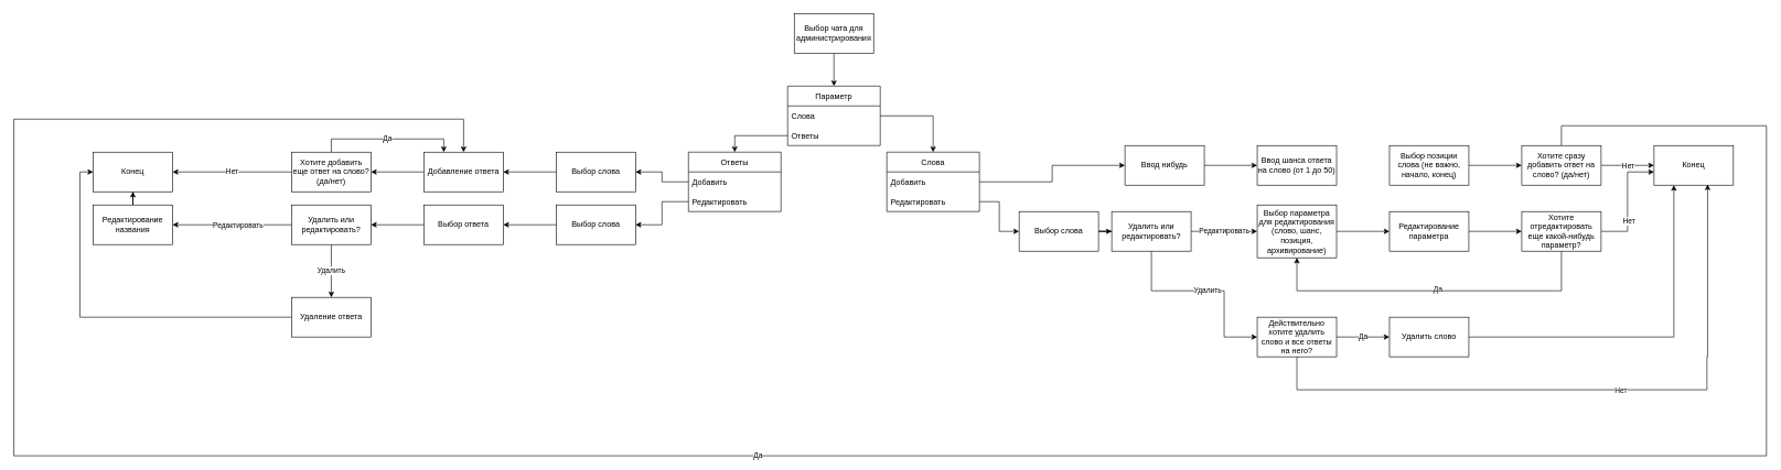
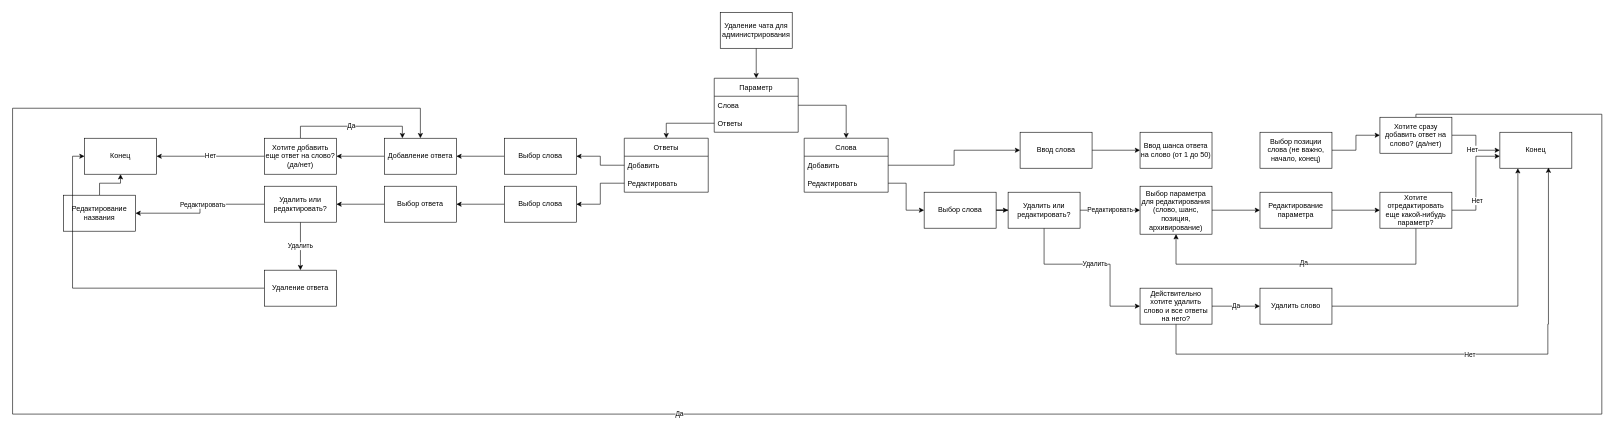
  <mxCell id="0" />
  <mxCell id="1" parent="0" />
  <mxCell id="2" value="Параметр" style="swimlane;fontStyle=0;childLayout=stackLayout;horizontal=1;startSize=30;horizontalStack=0;resizeParent=1;resizeParentMax=0;resizeLast=0;collapsible=1;marginBottom=0;" vertex="1" parent="1"><mxGeometry x="1190" y="130" width="140" height="90" as="geometry" /></mxCell>
  <mxCell id="3" value="Слова" style="text;strokeColor=none;fillColor=none;align=left;verticalAlign=middle;spacingLeft=4;spacingRight=4;overflow=hidden;points=[[0,0.5],[1,0.5]];portConstraint=eastwest;rotatable=0;" vertex="1" parent="2"><mxGeometry y="30" width="140" height="30" as="geometry" /></mxCell>
  <mxCell id="4" value="Ответы" style="text;strokeColor=none;fillColor=none;align=left;verticalAlign=middle;spacingLeft=4;spacingRight=4;overflow=hidden;points=[[0,0.5],[1,0.5]];portConstraint=eastwest;rotatable=0;" vertex="1" parent="2"><mxGeometry y="60" width="140" height="30" as="geometry" /></mxCell>
  <mxCell id="5" style="edgeStyle=orthogonalEdgeStyle;rounded=0;orthogonalLoop=1;jettySize=auto;html=1;entryX=0.5;entryY=0;entryDx=0;entryDy=0;" edge="1" parent="1" source="3" target="6"><mxGeometry relative="1" as="geometry"><mxPoint x="1400" y="175" as="targetPoint" /></mxGeometry></mxCell>
  <mxCell id="6" value="Слова" style="swimlane;fontStyle=0;childLayout=stackLayout;horizontal=1;startSize=30;horizontalStack=0;resizeParent=1;resizeParentMax=0;resizeLast=0;collapsible=1;marginBottom=0;" vertex="1" parent="1"><mxGeometry x="1340" y="230" width="140" height="90" as="geometry" /></mxCell>
  <mxCell id="7" value="Добавить" style="text;strokeColor=none;fillColor=none;align=left;verticalAlign=middle;spacingLeft=4;spacingRight=4;overflow=hidden;points=[[0,0.5],[1,0.5]];portConstraint=eastwest;rotatable=0;" vertex="1" parent="6"><mxGeometry y="30" width="140" height="30" as="geometry" /></mxCell>
  <mxCell id="8" value="Редактировать" style="text;strokeColor=none;fillColor=none;align=left;verticalAlign=middle;spacingLeft=4;spacingRight=4;overflow=hidden;points=[[0,0.5],[1,0.5]];portConstraint=eastwest;rotatable=0;" vertex="1" parent="6"><mxGeometry y="60" width="140" height="30" as="geometry" /></mxCell>
  <mxCell id="9" value="Ответы" style="swimlane;fontStyle=0;childLayout=stackLayout;horizontal=1;startSize=30;horizontalStack=0;resizeParent=1;resizeParentMax=0;resizeLast=0;collapsible=1;marginBottom=0;" vertex="1" parent="1"><mxGeometry x="1040" y="230" width="140" height="90" as="geometry" /></mxCell>
  <mxCell id="10" value="Добавить" style="text;strokeColor=none;fillColor=none;align=left;verticalAlign=middle;spacingLeft=4;spacingRight=4;overflow=hidden;points=[[0,0.5],[1,0.5]];portConstraint=eastwest;rotatable=0;" vertex="1" parent="9"><mxGeometry y="30" width="140" height="30" as="geometry" /></mxCell>
  <mxCell id="11" value="Редактировать" style="text;strokeColor=none;fillColor=none;align=left;verticalAlign=middle;spacingLeft=4;spacingRight=4;overflow=hidden;points=[[0,0.5],[1,0.5]];portConstraint=eastwest;rotatable=0;" vertex="1" parent="9"><mxGeometry y="60" width="140" height="30" as="geometry" /></mxCell>
  <mxCell id="12" style="edgeStyle=orthogonalEdgeStyle;rounded=0;orthogonalLoop=1;jettySize=auto;html=1;entryX=0.5;entryY=0;entryDx=0;entryDy=0;" edge="1" parent="1" source="4" target="9"><mxGeometry relative="1" as="geometry" /></mxCell>
  <mxCell id="13" value="" style="edgeStyle=orthogonalEdgeStyle;rounded=0;orthogonalLoop=1;jettySize=auto;html=1;" edge="1" parent="1" source="14" target="15"><mxGeometry relative="1" as="geometry" /></mxCell>
- <mxCell id="14" value="Ввод нибудь" style="rounded=0;whiteSpace=wrap;html=1;" vertex="1" parent="1"><mxGeometry x="1700" y="220" width="120" height="60" as="geometry" /></mxCell>
+ <mxCell id="14" value="Ввод слова" style="rounded=0;whiteSpace=wrap;html=1;" vertex="1" parent="1"><mxGeometry x="1700" y="220" width="120" height="60" as="geometry" /></mxCell>
  <mxCell id="15" value="Ввод шанса ответа на слово (от 1 до 50)" style="whiteSpace=wrap;html=1;rounded=0;" vertex="1" parent="1"><mxGeometry x="1900" y="220" width="120" height="60" as="geometry" /></mxCell>
  <mxCell id="16" value="" style="edgeStyle=orthogonalEdgeStyle;rounded=0;orthogonalLoop=1;jettySize=auto;html=1;" edge="1" parent="1" source="17" target="21"><mxGeometry relative="1" as="geometry" /></mxCell>
  <mxCell id="17" value="Выбор позиции слова (не важно, начало, конец)" style="whiteSpace=wrap;html=1;rounded=0;" vertex="1" parent="1"><mxGeometry x="2100" y="220" width="120" height="60" as="geometry" /></mxCell>
  <mxCell id="18" value="" style="edgeStyle=orthogonalEdgeStyle;rounded=0;orthogonalLoop=1;jettySize=auto;html=1;" edge="1" parent="1" source="21" target="22"><mxGeometry relative="1" as="geometry" /></mxCell>
  <mxCell id="19" value="Нет" style="edgeLabel;html=1;align=center;verticalAlign=middle;resizable=0;points=[];" vertex="1" connectable="0" parent="18"><mxGeometry x="0.19" y="1" relative="1" as="geometry"><mxPoint x="-8" y="1" as="offset" /></mxGeometry></mxCell>
  <mxCell id="20" value="Да" style="edgeStyle=orthogonalEdgeStyle;rounded=0;orthogonalLoop=1;jettySize=auto;html=1;entryX=0.5;entryY=0;entryDx=0;entryDy=0;" edge="1" parent="1" source="21" target="45"><mxGeometry relative="1" as="geometry"><Array as="points"><mxPoint x="2360" y="190" /><mxPoint x="2670" y="190" /><mxPoint x="2670" y="690" /><mxPoint x="20" y="690" /><mxPoint x="20" y="180" /><mxPoint x="700" y="180" /></Array></mxGeometry></mxCell>
- <mxCell id="21" value="Хотите сразу добавить ответ на слово? (да/нет)" style="whiteSpace=wrap;html=1;rounded=0;" vertex="1" parent="1"><mxGeometry x="2300" y="220" width="120" height="60" as="geometry" /></mxCell>
+ <mxCell id="21" value="Хотите сразу добавить ответ на слово? (да/нет)" style="whiteSpace=wrap;html=1;rounded=0;" vertex="1" parent="1"><mxGeometry x="2300" y="195" width="120" height="60" as="geometry" /></mxCell>
  <mxCell id="22" value="Конец" style="whiteSpace=wrap;html=1;rounded=0;" vertex="1" parent="1"><mxGeometry x="2500" y="220" width="120" height="60" as="geometry" /></mxCell>
  <mxCell id="23" style="edgeStyle=orthogonalEdgeStyle;rounded=0;orthogonalLoop=1;jettySize=auto;html=1;entryX=0;entryY=0.5;entryDx=0;entryDy=0;" edge="1" parent="1" source="7" target="14"><mxGeometry relative="1" as="geometry" /></mxCell>
  <mxCell id="24" value="" style="edgeStyle=orthogonalEdgeStyle;rounded=0;orthogonalLoop=1;jettySize=auto;html=1;" edge="1" parent="1" source="25" target="60"><mxGeometry relative="1" as="geometry" /></mxCell>
  <mxCell id="25" value="Выбор слова" style="rounded=0;whiteSpace=wrap;html=1;" vertex="1" parent="1"><mxGeometry x="1540" y="320" width="120" height="60" as="geometry" /></mxCell>
  <mxCell id="26" value="" style="edgeStyle=orthogonalEdgeStyle;rounded=0;orthogonalLoop=1;jettySize=auto;html=1;" edge="1" parent="1" source="27" target="29"><mxGeometry relative="1" as="geometry" /></mxCell>
  <mxCell id="27" value="Выбор параметра для редактирования (слово, шанс, позиция, архивирование)" style="whiteSpace=wrap;html=1;rounded=0;" vertex="1" parent="1"><mxGeometry x="1900" y="310" width="120" height="80" as="geometry" /></mxCell>
  <mxCell id="28" value="" style="edgeStyle=orthogonalEdgeStyle;rounded=0;orthogonalLoop=1;jettySize=auto;html=1;" edge="1" parent="1" source="29" target="34"><mxGeometry relative="1" as="geometry" /></mxCell>
  <mxCell id="29" value="Редактирование параметра" style="whiteSpace=wrap;html=1;rounded=0;" vertex="1" parent="1"><mxGeometry x="2100" y="320" width="120" height="60" as="geometry" /></mxCell>
  <mxCell id="30" style="edgeStyle=orthogonalEdgeStyle;rounded=0;orthogonalLoop=1;jettySize=auto;html=1;entryX=0;entryY=0.667;entryDx=0;entryDy=0;entryPerimeter=0;" edge="1" parent="1" source="34" target="22"><mxGeometry relative="1" as="geometry" /></mxCell>
  <mxCell id="31" value="Нет" style="edgeLabel;html=1;align=center;verticalAlign=middle;resizable=0;points=[];" vertex="1" connectable="0" parent="30"><mxGeometry x="-0.339" y="-1" relative="1" as="geometry"><mxPoint as="offset" /></mxGeometry></mxCell>
  <mxCell id="32" style="edgeStyle=orthogonalEdgeStyle;rounded=0;orthogonalLoop=1;jettySize=auto;html=1;entryX=0.5;entryY=1;entryDx=0;entryDy=0;" edge="1" parent="1" source="34" target="27"><mxGeometry relative="1" as="geometry"><Array as="points"><mxPoint x="2360" y="440" /><mxPoint x="1960" y="440" /></Array></mxGeometry></mxCell>
  <mxCell id="33" value="Да" style="edgeLabel;html=1;align=center;verticalAlign=middle;resizable=0;points=[];" vertex="1" connectable="0" parent="32"><mxGeometry x="-0.024" y="-3" relative="1" as="geometry"><mxPoint x="1" as="offset" /></mxGeometry></mxCell>
  <mxCell id="34" value="Хотите отредактировать еще какой-нибудь параметр?" style="whiteSpace=wrap;html=1;rounded=0;" vertex="1" parent="1"><mxGeometry x="2300" y="320" width="120" height="60" as="geometry" /></mxCell>
  <mxCell id="35" style="edgeStyle=orthogonalEdgeStyle;rounded=0;orthogonalLoop=1;jettySize=auto;html=1;entryX=0;entryY=0.5;entryDx=0;entryDy=0;" edge="1" parent="1" source="8" target="25"><mxGeometry relative="1" as="geometry" /></mxCell>
  <mxCell id="36" value="Да" style="edgeStyle=orthogonalEdgeStyle;rounded=0;orthogonalLoop=1;jettySize=auto;html=1;" edge="1" parent="1" source="39" target="41"><mxGeometry relative="1" as="geometry" /></mxCell>
  <mxCell id="37" style="edgeStyle=orthogonalEdgeStyle;rounded=0;orthogonalLoop=1;jettySize=auto;html=1;entryX=0.675;entryY=0.983;entryDx=0;entryDy=0;entryPerimeter=0;" edge="1" parent="1" source="39" target="22"><mxGeometry relative="1" as="geometry"><mxPoint x="2580" y="540" as="targetPoint" /><Array as="points"><mxPoint x="1960" y="590" /><mxPoint x="2580" y="590" /><mxPoint x="2580" y="540" /><mxPoint x="2581" y="540" /></Array></mxGeometry></mxCell>
  <mxCell id="38" value="Нет" style="edgeLabel;html=1;align=center;verticalAlign=middle;resizable=0;points=[];" vertex="1" connectable="0" parent="37"><mxGeometry x="0.097" relative="1" as="geometry"><mxPoint as="offset" /></mxGeometry></mxCell>
  <mxCell id="39" value="Действительно хотите удалить слово и все ответы на него?" style="whiteSpace=wrap;html=1;rounded=0;" vertex="1" parent="1"><mxGeometry x="1900" y="480" width="120" height="60" as="geometry" /></mxCell>
  <mxCell id="40" value="" style="edgeStyle=orthogonalEdgeStyle;rounded=0;orthogonalLoop=1;jettySize=auto;html=1;entryX=0.25;entryY=1;entryDx=0;entryDy=0;" edge="1" parent="1" source="41" target="22"><mxGeometry relative="1" as="geometry"><mxPoint x="2300" y="510" as="targetPoint" /></mxGeometry></mxCell>
  <mxCell id="41" value="Удалить слово" style="whiteSpace=wrap;html=1;rounded=0;" vertex="1" parent="1"><mxGeometry x="2100" y="480" width="120" height="60" as="geometry" /></mxCell>
  <mxCell id="42" value="" style="edgeStyle=orthogonalEdgeStyle;rounded=0;orthogonalLoop=1;jettySize=auto;html=1;" edge="1" parent="1" source="43" target="45"><mxGeometry relative="1" as="geometry" /></mxCell>
  <mxCell id="43" value="Выбор слова" style="rounded=0;whiteSpace=wrap;html=1;" vertex="1" parent="1"><mxGeometry x="840" y="230" width="120" height="60" as="geometry" /></mxCell>
  <mxCell id="44" value="" style="edgeStyle=orthogonalEdgeStyle;rounded=0;orthogonalLoop=1;jettySize=auto;html=1;" edge="1" parent="1" source="45" target="48"><mxGeometry relative="1" as="geometry" /></mxCell>
  <mxCell id="45" value="Добавление ответа" style="whiteSpace=wrap;html=1;rounded=0;" vertex="1" parent="1"><mxGeometry x="640" y="230" width="120" height="60" as="geometry" /></mxCell>
  <mxCell id="46" value="Нет" style="edgeStyle=orthogonalEdgeStyle;rounded=0;orthogonalLoop=1;jettySize=auto;html=1;" edge="1" parent="1" source="48" target="49"><mxGeometry relative="1" as="geometry" /></mxCell>
  <mxCell id="47" value="Да" style="edgeStyle=orthogonalEdgeStyle;rounded=0;orthogonalLoop=1;jettySize=auto;html=1;entryX=0.25;entryY=0;entryDx=0;entryDy=0;" edge="1" parent="1" source="48" target="45"><mxGeometry relative="1" as="geometry"><Array as="points"><mxPoint x="500" y="210" /><mxPoint x="670" y="210" /></Array></mxGeometry></mxCell>
  <mxCell id="48" value="Хотите добавить еще ответ на слово? (да/нет)" style="whiteSpace=wrap;html=1;rounded=0;" vertex="1" parent="1"><mxGeometry x="440" y="230" width="120" height="60" as="geometry" /></mxCell>
  <mxCell id="49" value="Конец" style="whiteSpace=wrap;html=1;rounded=0;" vertex="1" parent="1"><mxGeometry x="140" y="230" width="120" height="60" as="geometry" /></mxCell>
  <mxCell id="50" style="edgeStyle=orthogonalEdgeStyle;rounded=0;orthogonalLoop=1;jettySize=auto;html=1;entryX=1;entryY=0.5;entryDx=0;entryDy=0;" edge="1" parent="1" source="10" target="43"><mxGeometry relative="1" as="geometry" /></mxCell>
  <mxCell id="51" value="" style="edgeStyle=orthogonalEdgeStyle;rounded=0;orthogonalLoop=1;jettySize=auto;html=1;" edge="1" parent="1" source="52" target="55"><mxGeometry relative="1" as="geometry" /></mxCell>
  <mxCell id="52" value="Выбор слова" style="rounded=0;whiteSpace=wrap;html=1;" vertex="1" parent="1"><mxGeometry x="840" y="310" width="120" height="60" as="geometry" /></mxCell>
  <mxCell id="53" style="edgeStyle=orthogonalEdgeStyle;rounded=0;orthogonalLoop=1;jettySize=auto;html=1;entryX=1;entryY=0.5;entryDx=0;entryDy=0;" edge="1" parent="1" source="11" target="52"><mxGeometry relative="1" as="geometry" /></mxCell>
  <mxCell id="54" style="edgeStyle=orthogonalEdgeStyle;rounded=0;orthogonalLoop=1;jettySize=auto;html=1;entryX=1;entryY=0.5;entryDx=0;entryDy=0;" edge="1" parent="1" source="55" target="64"><mxGeometry relative="1" as="geometry" /></mxCell>
  <mxCell id="55" value="Выбор ответа" style="whiteSpace=wrap;html=1;rounded=0;" vertex="1" parent="1"><mxGeometry x="640" y="310" width="120" height="60" as="geometry" /></mxCell>
  <mxCell id="56" value="" style="edgeStyle=orthogonalEdgeStyle;rounded=0;orthogonalLoop=1;jettySize=auto;html=1;" edge="1" parent="1" source="57" target="49"><mxGeometry relative="1" as="geometry" /></mxCell>
- <mxCell id="57" value="Редактирование названия" style="whiteSpace=wrap;html=1;rounded=0;" vertex="1" parent="1"><mxGeometry x="140" y="310" width="120" height="60" as="geometry" /></mxCell>
+ <mxCell id="57" value="Редактирование названия" style="whiteSpace=wrap;html=1;rounded=0;" vertex="1" parent="1"><mxGeometry x="105" y="325" width="120" height="60" as="geometry" /></mxCell>
  <mxCell id="58" value="Редактировать" style="edgeStyle=orthogonalEdgeStyle;rounded=0;orthogonalLoop=1;jettySize=auto;html=1;" edge="1" parent="1" source="60" target="27"><mxGeometry relative="1" as="geometry" /></mxCell>
  <mxCell id="59" value="Удалить" style="edgeStyle=orthogonalEdgeStyle;rounded=0;orthogonalLoop=1;jettySize=auto;html=1;entryX=0;entryY=0.5;entryDx=0;entryDy=0;" edge="1" parent="1" source="60" target="39"><mxGeometry relative="1" as="geometry"><Array as="points"><mxPoint x="1740" y="440" /><mxPoint x="1850" y="440" /><mxPoint x="1850" y="510" /></Array></mxGeometry></mxCell>
  <mxCell id="60" value="Удалить или редактировать?" style="rounded=0;whiteSpace=wrap;html=1;" vertex="1" parent="1"><mxGeometry x="1680" y="320" width="120" height="60" as="geometry" /></mxCell>
  <mxCell id="61" style="edgeStyle=orthogonalEdgeStyle;rounded=0;orthogonalLoop=1;jettySize=auto;html=1;entryX=1;entryY=0.5;entryDx=0;entryDy=0;" edge="1" parent="1" source="64" target="57"><mxGeometry relative="1" as="geometry" /></mxCell>
  <mxCell id="62" value="Редактировать" style="edgeLabel;html=1;align=center;verticalAlign=middle;resizable=0;points=[];" vertex="1" connectable="0" parent="61"><mxGeometry x="-0.094" relative="1" as="geometry"><mxPoint as="offset" /></mxGeometry></mxCell>
  <mxCell id="63" value="Удалить" style="edgeStyle=orthogonalEdgeStyle;rounded=0;orthogonalLoop=1;jettySize=auto;html=1;" edge="1" parent="1" source="64" target="66"><mxGeometry relative="1" as="geometry" /></mxCell>
  <mxCell id="64" value="Удалить или редактировать?" style="whiteSpace=wrap;html=1;rounded=0;" vertex="1" parent="1"><mxGeometry x="440" y="310" width="120" height="60" as="geometry" /></mxCell>
  <mxCell id="65" style="edgeStyle=orthogonalEdgeStyle;rounded=0;orthogonalLoop=1;jettySize=auto;html=1;entryX=0;entryY=0.5;entryDx=0;entryDy=0;" edge="1" parent="1" source="66" target="49"><mxGeometry relative="1" as="geometry"><mxPoint x="80" y="260" as="targetPoint" /></mxGeometry></mxCell>
  <mxCell id="66" value="Удаление ответа" style="whiteSpace=wrap;html=1;rounded=0;" vertex="1" parent="1"><mxGeometry x="440" y="450" width="120" height="60" as="geometry" /></mxCell>
  <mxCell id="67" style="edgeStyle=orthogonalEdgeStyle;rounded=0;orthogonalLoop=1;jettySize=auto;html=1;entryX=0.5;entryY=0;entryDx=0;entryDy=0;" edge="1" parent="1" source="68" target="2"><mxGeometry relative="1" as="geometry" /></mxCell>
- <mxCell id="68" value="Выбор чата для администрирования" style="rounded=0;whiteSpace=wrap;html=1;" vertex="1" parent="1"><mxGeometry x="1200" y="20" width="120" height="60" as="geometry" /></mxCell>
+ <mxCell id="68" value="Удаление чата для администрирования" style="rounded=0;whiteSpace=wrap;html=1;" vertex="1" parent="1"><mxGeometry x="1200" y="20" width="120" height="60" as="geometry" /></mxCell>
